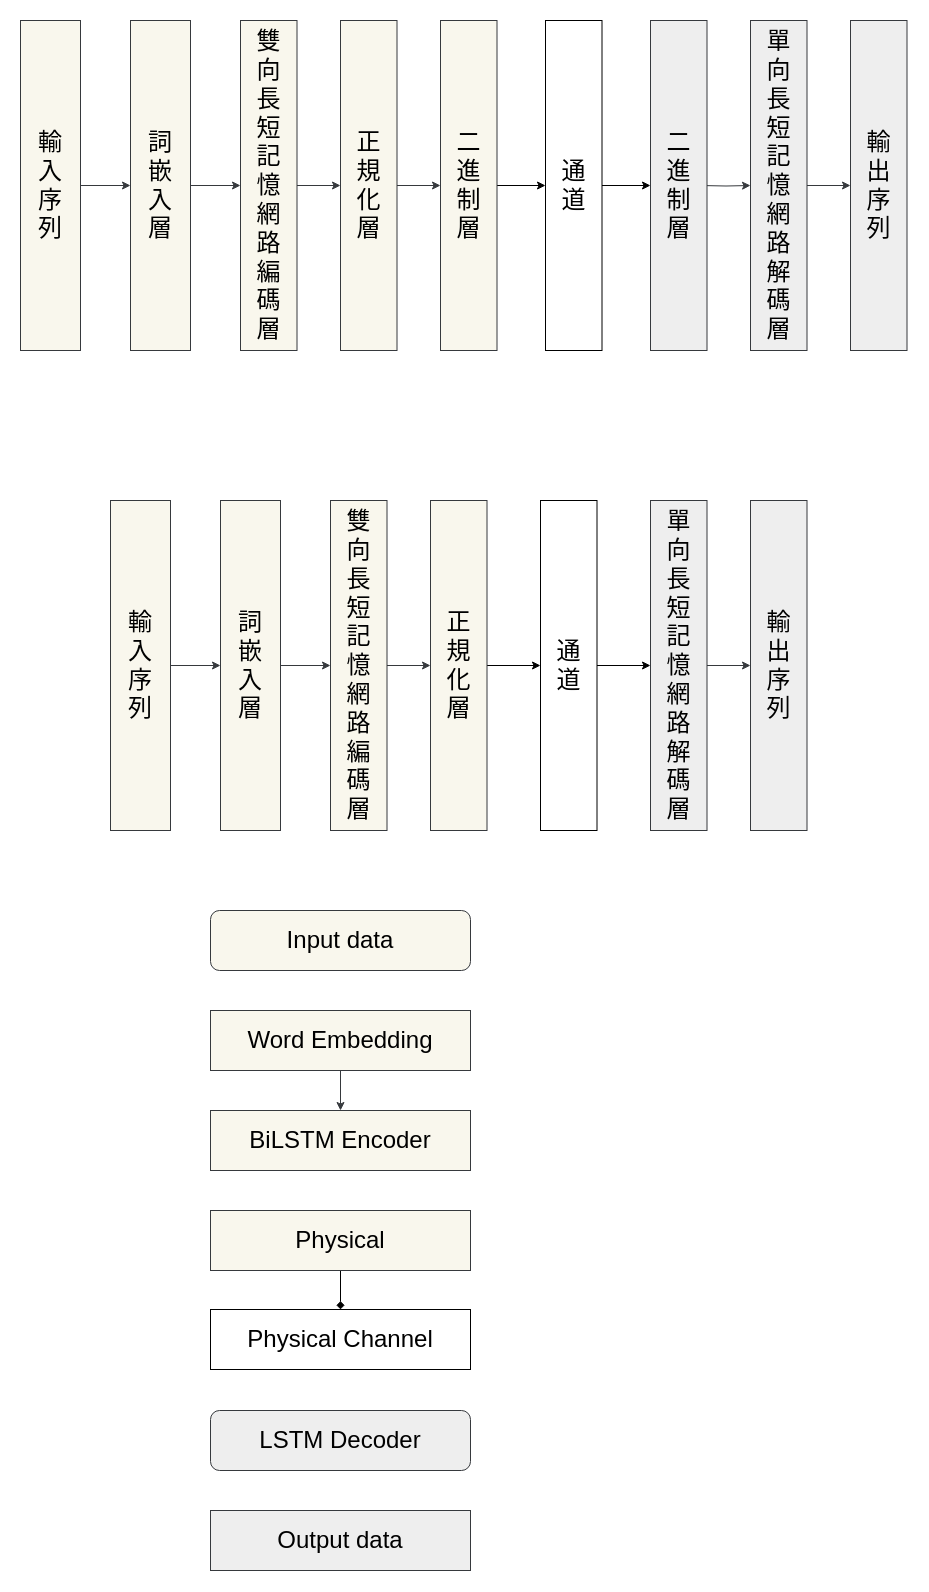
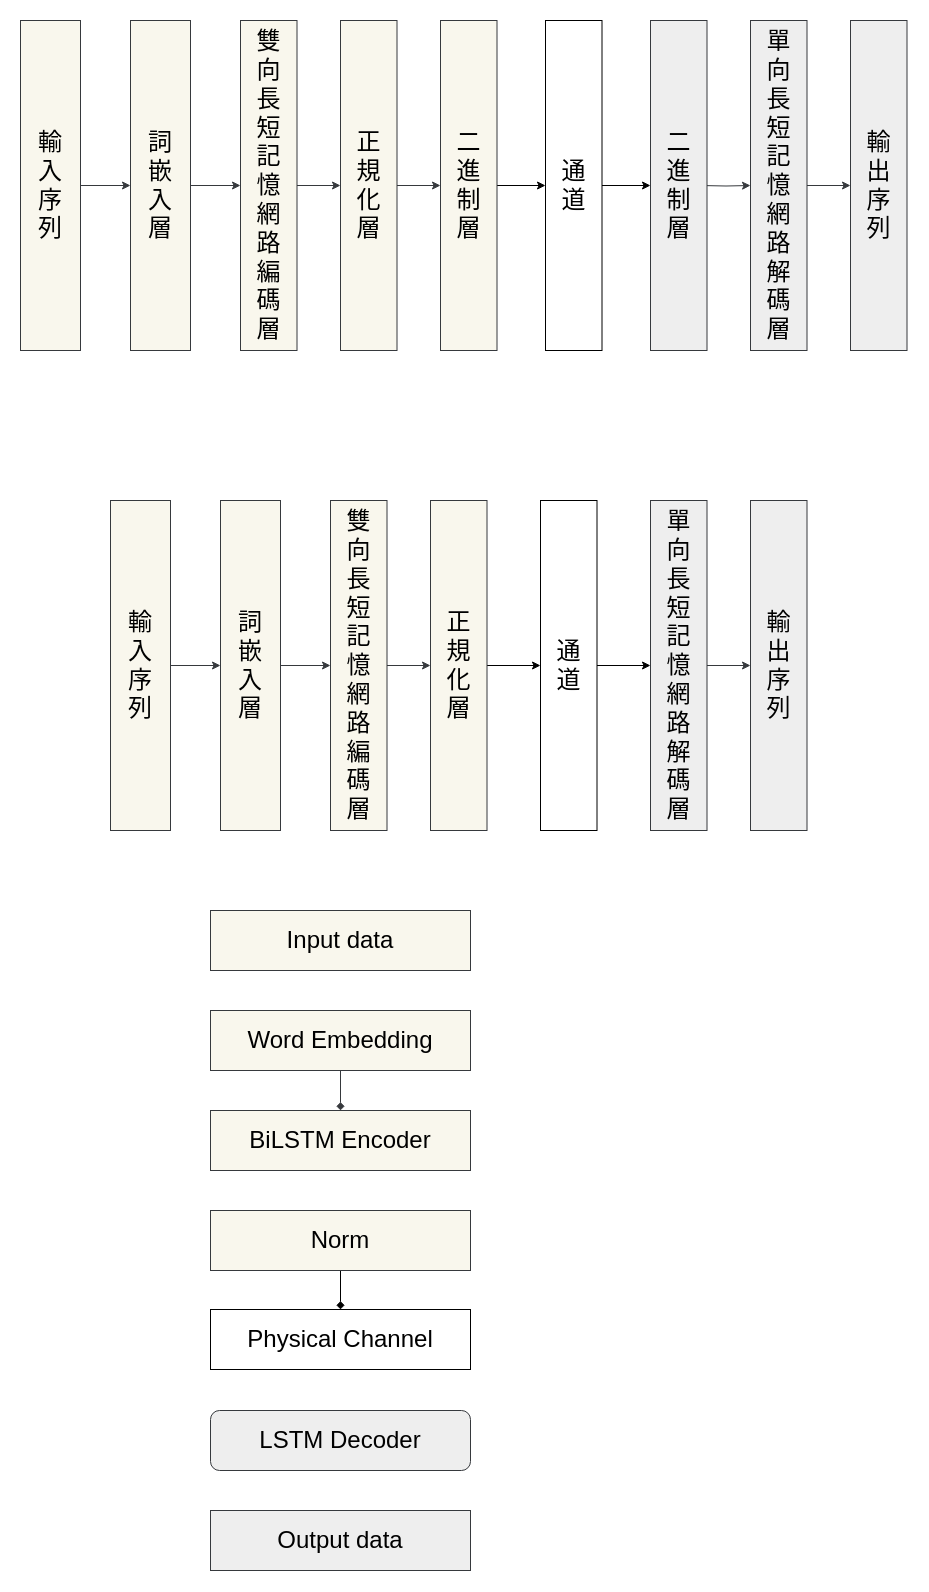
  <mxCell id="0" />
  <mxCell id="1" parent="0" />
  <mxCell id="2" value="" style="edgeStyle=orthogonalEdgeStyle;rounded=0;orthogonalLoop=1;jettySize=auto;html=1;fillColor=#f9f7ed;strokeColor=#36393d;" edge="1" parent="1" source="3" target="5"><mxGeometry relative="1" as="geometry" /></mxCell>
  <mxCell id="3" value="&lt;font style=&quot;font-size: 24px;&quot;&gt;輸&lt;br&gt;入&lt;br&gt;序&lt;br&gt;列&lt;/font&gt;" style="rounded=0;whiteSpace=wrap;html=1;fillColor=#f9f7ed;strokeColor=#36393d;" vertex="1" parent="1"><mxGeometry x="110" y="500" width="60" height="330" as="geometry" /></mxCell>
  <mxCell id="4" value="" style="edgeStyle=orthogonalEdgeStyle;rounded=0;orthogonalLoop=1;jettySize=auto;html=1;fillColor=#f9f7ed;strokeColor=#36393d;" edge="1" parent="1" source="5" target="7"><mxGeometry relative="1" as="geometry" /></mxCell>
  <mxCell id="5" value="&lt;span style=&quot;font-size: 24px;&quot;&gt;詞&lt;br&gt;嵌&lt;br&gt;入&lt;br&gt;層&lt;/span&gt;" style="rounded=0;whiteSpace=wrap;html=1;fillColor=#f9f7ed;strokeColor=#36393d;" vertex="1" parent="1"><mxGeometry x="220" y="500" width="60" height="330" as="geometry" /></mxCell>
  <mxCell id="6" value="" style="edgeStyle=orthogonalEdgeStyle;rounded=0;orthogonalLoop=1;jettySize=auto;html=1;fillColor=#f9f7ed;strokeColor=#36393d;" edge="1" parent="1" source="7" target="9"><mxGeometry relative="1" as="geometry" /></mxCell>
  <mxCell id="7" value="&lt;font style=&quot;font-size: 24px;&quot;&gt;雙&lt;br&gt;向&lt;br&gt;&lt;span style=&quot;text-align: start;&quot;&gt;&lt;font style=&quot;font-size: 24px;&quot;&gt;長&lt;br&gt;短&lt;br&gt;記&lt;br&gt;憶&lt;br&gt;網&lt;br&gt;路&lt;br&gt;&lt;/font&gt;&lt;/span&gt;&lt;/font&gt;&lt;span style=&quot;font-size: 24px;&quot;&gt;編&lt;br&gt;碼&lt;br&gt;層&lt;br&gt;&lt;/span&gt;" style="rounded=0;whiteSpace=wrap;html=1;fillColor=#f9f7ed;strokeColor=#36393d;" vertex="1" parent="1"><mxGeometry x="330" y="500" width="56.5" height="330" as="geometry" /></mxCell>
  <mxCell id="8" value="" style="edgeStyle=orthogonalEdgeStyle;rounded=0;orthogonalLoop=1;jettySize=auto;html=1;" edge="1" parent="1" source="9" target="11"><mxGeometry relative="1" as="geometry" /></mxCell>
  <mxCell id="9" value="&lt;span style=&quot;font-size: 24px;&quot;&gt;正&lt;br&gt;規&lt;br&gt;化&lt;br&gt;層&lt;br&gt;&lt;/span&gt;" style="rounded=0;whiteSpace=wrap;html=1;fillColor=#f9f7ed;strokeColor=#36393d;" vertex="1" parent="1"><mxGeometry x="430" y="500" width="56.5" height="330" as="geometry" /></mxCell>
  <mxCell id="10" value="" style="edgeStyle=orthogonalEdgeStyle;rounded=0;orthogonalLoop=1;jettySize=auto;html=1;" edge="1" parent="1" source="11" target="13"><mxGeometry relative="1" as="geometry" /></mxCell>
  <mxCell id="11" value="&lt;span style=&quot;font-size: 24px;&quot;&gt;通&lt;br&gt;道&lt;br&gt;&lt;/span&gt;" style="rounded=0;whiteSpace=wrap;html=1;" vertex="1" parent="1"><mxGeometry x="540" y="500" width="56.5" height="330" as="geometry" /></mxCell>
  <mxCell id="12" value="" style="edgeStyle=orthogonalEdgeStyle;rounded=0;orthogonalLoop=1;jettySize=auto;html=1;fillColor=#eeeeee;strokeColor=#36393d;" edge="1" parent="1" source="13" target="14"><mxGeometry relative="1" as="geometry" /></mxCell>
  <mxCell id="13" value="&lt;font style=&quot;border-color: var(--border-color); font-size: 24px;&quot;&gt;單&lt;br style=&quot;border-color: var(--border-color);&quot;&gt;向&lt;br style=&quot;border-color: var(--border-color);&quot;&gt;&lt;font style=&quot;border-color: var(--border-color);&quot;&gt;長&lt;br style=&quot;border-color: var(--border-color);&quot;&gt;短&lt;br style=&quot;border-color: var(--border-color);&quot;&gt;記&lt;br style=&quot;border-color: var(--border-color);&quot;&gt;憶&lt;br style=&quot;border-color: var(--border-color);&quot;&gt;網&lt;br style=&quot;border-color: var(--border-color);&quot;&gt;路&lt;br style=&quot;border-color: var(--border-color);&quot;&gt;&lt;/font&gt;&lt;/font&gt;&lt;span style=&quot;border-color: var(--border-color); font-size: 24px;&quot;&gt;解&lt;br style=&quot;border-color: var(--border-color);&quot;&gt;碼&lt;br style=&quot;border-color: var(--border-color);&quot;&gt;層&lt;/span&gt;&lt;span style=&quot;font-size: 24px;&quot;&gt;&lt;br&gt;&lt;/span&gt;" style="rounded=0;whiteSpace=wrap;html=1;fillColor=#eeeeee;strokeColor=#36393d;" vertex="1" parent="1"><mxGeometry x="650" y="500" width="56.5" height="330" as="geometry" /></mxCell>
  <mxCell id="14" value="&lt;span style=&quot;font-size: 24px;&quot;&gt;輸&lt;br&gt;出&lt;br&gt;序&lt;br&gt;列&lt;br&gt;&lt;/span&gt;" style="rounded=0;whiteSpace=wrap;html=1;fillColor=#eeeeee;strokeColor=#36393d;" vertex="1" parent="1"><mxGeometry x="750" y="500" width="56.5" height="330" as="geometry" /></mxCell>
- <mxCell id="15" value="&lt;font style=&quot;font-size: 24px;&quot;&gt;Input data&lt;/font&gt;" style="whiteSpace=wrap;html=1;fillColor=#f9f7ed;strokeColor=#36393d;rounded=1;" vertex="1" parent="1"><mxGeometry x="210" y="910" width="260" height="60" as="geometry" /></mxCell>
- <mxCell id="16" value="" style="edgeStyle=orthogonalEdgeStyle;rounded=0;orthogonalLoop=1;jettySize=auto;html=1;fillColor=#f9f7ed;strokeColor=#36393d;" edge="1" parent="1" source="17" target="18"><mxGeometry relative="1" as="geometry" /></mxCell>
+ <mxCell id="15" value="&lt;font style=&quot;font-size: 24px;&quot;&gt;Input data&lt;/font&gt;" style="rounded=0;whiteSpace=wrap;html=1;fillColor=#f9f7ed;strokeColor=#36393d;" vertex="1" parent="1"><mxGeometry x="210" y="910" width="260" height="60" as="geometry" /></mxCell>
+ <mxCell id="16" value="" style="edgeStyle=orthogonalEdgeStyle;rounded=0;orthogonalLoop=1;jettySize=auto;html=1;fillColor=#f9f7ed;strokeColor=#36393d;endArrow=diamond;" edge="1" parent="1" source="17" target="18"><mxGeometry relative="1" as="geometry" /></mxCell>
  <mxCell id="17" value="&lt;font style=&quot;font-size: 24px;&quot;&gt;Word Embedding&lt;/font&gt;" style="rounded=0;whiteSpace=wrap;html=1;fillColor=#f9f7ed;strokeColor=#36393d;" vertex="1" parent="1"><mxGeometry x="210" y="1010" width="260" height="60" as="geometry" /></mxCell>
  <mxCell id="18" value="&lt;font style=&quot;font-size: 24px;&quot;&gt;BiLSTM Encoder&lt;/font&gt;" style="rounded=0;whiteSpace=wrap;html=1;fillColor=#f9f7ed;strokeColor=#36393d;" vertex="1" parent="1"><mxGeometry x="210" y="1110" width="260" height="60" as="geometry" /></mxCell>
  <mxCell id="19" value="" style="edgeStyle=orthogonalEdgeStyle;rounded=0;orthogonalLoop=1;jettySize=auto;html=1;endArrow=diamond;" edge="1" parent="1" source="20" target="21"><mxGeometry relative="1" as="geometry" /></mxCell>
- <mxCell id="20" value="&lt;font style=&quot;font-size: 24px;&quot;&gt;Physical&lt;/font&gt;" style="rounded=0;whiteSpace=wrap;html=1;fillColor=#f9f7ed;strokeColor=#36393d;" vertex="1" parent="1"><mxGeometry x="210" y="1210" width="260" height="60" as="geometry" /></mxCell>
+ <mxCell id="20" value="&lt;font style=&quot;font-size: 24px;&quot;&gt;Norm&lt;/font&gt;" style="rounded=0;whiteSpace=wrap;html=1;fillColor=#f9f7ed;strokeColor=#36393d;" vertex="1" parent="1"><mxGeometry x="210" y="1210" width="260" height="60" as="geometry" /></mxCell>
  <mxCell id="21" value="&lt;font style=&quot;font-size: 24px;&quot;&gt;Physical Channel&lt;/font&gt;" style="rounded=0;whiteSpace=wrap;html=1;" vertex="1" parent="1"><mxGeometry x="210" y="1309" width="260" height="60" as="geometry" /></mxCell>
  <mxCell id="22" value="&lt;font style=&quot;font-size: 24px;&quot;&gt;LSTM Decoder&lt;/font&gt;" style="whiteSpace=wrap;html=1;fillColor=#eeeeee;strokeColor=#36393d;rounded=1;" vertex="1" parent="1"><mxGeometry x="210" y="1410" width="260" height="60" as="geometry" /></mxCell>
  <mxCell id="23" value="&lt;font style=&quot;font-size: 24px;&quot;&gt;Output data&lt;/font&gt;" style="rounded=0;whiteSpace=wrap;html=1;fillColor=#eeeeee;strokeColor=#36393d;" vertex="1" parent="1"><mxGeometry x="210" y="1510" width="260" height="60" as="geometry" /></mxCell>
  <mxCell id="24" value="" style="edgeStyle=orthogonalEdgeStyle;rounded=0;orthogonalLoop=1;jettySize=auto;html=1;fillColor=#f9f7ed;strokeColor=#36393d;" edge="1" parent="1" source="25" target="27"><mxGeometry relative="1" as="geometry" /></mxCell>
  <mxCell id="25" value="&lt;font style=&quot;font-size: 24px;&quot;&gt;輸&lt;br&gt;入&lt;br&gt;序&lt;br&gt;列&lt;/font&gt;" style="rounded=0;whiteSpace=wrap;html=1;fillColor=#f9f7ed;strokeColor=#36393d;" vertex="1" parent="1"><mxGeometry x="20" y="20" width="60" height="330" as="geometry" /></mxCell>
  <mxCell id="26" value="" style="edgeStyle=orthogonalEdgeStyle;rounded=0;orthogonalLoop=1;jettySize=auto;html=1;fillColor=#f9f7ed;strokeColor=#36393d;" edge="1" parent="1" source="27" target="29"><mxGeometry relative="1" as="geometry" /></mxCell>
  <mxCell id="27" value="&lt;span style=&quot;font-size: 24px;&quot;&gt;詞&lt;br&gt;嵌&lt;br&gt;入&lt;br&gt;層&lt;/span&gt;" style="rounded=0;whiteSpace=wrap;html=1;fillColor=#f9f7ed;strokeColor=#36393d;" vertex="1" parent="1"><mxGeometry x="130" y="20" width="60" height="330" as="geometry" /></mxCell>
  <mxCell id="28" value="" style="edgeStyle=orthogonalEdgeStyle;rounded=0;orthogonalLoop=1;jettySize=auto;html=1;fillColor=#f9f7ed;strokeColor=#36393d;" edge="1" parent="1" source="29" target="31"><mxGeometry relative="1" as="geometry" /></mxCell>
  <mxCell id="29" value="&lt;font style=&quot;font-size: 24px;&quot;&gt;雙&lt;br&gt;向&lt;br&gt;&lt;span style=&quot;text-align: start;&quot;&gt;&lt;font style=&quot;font-size: 24px;&quot;&gt;長&lt;br&gt;短&lt;br&gt;記&lt;br&gt;憶&lt;br&gt;網&lt;br&gt;路&lt;br&gt;&lt;/font&gt;&lt;/span&gt;&lt;/font&gt;&lt;span style=&quot;font-size: 24px;&quot;&gt;編&lt;br&gt;碼&lt;br&gt;層&lt;br&gt;&lt;/span&gt;" style="rounded=0;whiteSpace=wrap;html=1;fillColor=#f9f7ed;strokeColor=#36393d;" vertex="1" parent="1"><mxGeometry x="240" y="20" width="56.5" height="330" as="geometry" /></mxCell>
  <mxCell id="30" value="" style="edgeStyle=orthogonalEdgeStyle;rounded=0;orthogonalLoop=1;jettySize=auto;html=1;fillColor=#f9f7ed;strokeColor=#36393d;" edge="1" parent="1" source="31" target="38"><mxGeometry relative="1" as="geometry" /></mxCell>
  <mxCell id="31" value="&lt;span style=&quot;font-size: 24px;&quot;&gt;正&lt;br&gt;規&lt;br&gt;化&lt;br&gt;層&lt;br&gt;&lt;/span&gt;" style="rounded=0;whiteSpace=wrap;html=1;fillColor=#f9f7ed;strokeColor=#36393d;" vertex="1" parent="1"><mxGeometry x="340" y="20" width="56.5" height="330" as="geometry" /></mxCell>
  <mxCell id="32" value="" style="edgeStyle=orthogonalEdgeStyle;rounded=0;orthogonalLoop=1;jettySize=auto;html=1;" edge="1" parent="1" source="33" target="40"><mxGeometry relative="1" as="geometry" /></mxCell>
  <mxCell id="33" value="&lt;span style=&quot;font-size: 24px;&quot;&gt;通&lt;br&gt;道&lt;br&gt;&lt;/span&gt;" style="rounded=0;whiteSpace=wrap;html=1;" vertex="1" parent="1"><mxGeometry x="545" y="20" width="56.5" height="330" as="geometry" /></mxCell>
  <mxCell id="34" value="" style="edgeStyle=orthogonalEdgeStyle;rounded=0;orthogonalLoop=1;jettySize=auto;html=1;fillColor=#eeeeee;strokeColor=#36393d;" edge="1" parent="1" source="35" target="36"><mxGeometry relative="1" as="geometry" /></mxCell>
  <mxCell id="35" value="&lt;font style=&quot;border-color: var(--border-color); font-size: 24px;&quot;&gt;單&lt;br style=&quot;border-color: var(--border-color);&quot;&gt;向&lt;br style=&quot;border-color: var(--border-color);&quot;&gt;&lt;font style=&quot;border-color: var(--border-color);&quot;&gt;長&lt;br style=&quot;border-color: var(--border-color);&quot;&gt;短&lt;br style=&quot;border-color: var(--border-color);&quot;&gt;記&lt;br style=&quot;border-color: var(--border-color);&quot;&gt;憶&lt;br style=&quot;border-color: var(--border-color);&quot;&gt;網&lt;br style=&quot;border-color: var(--border-color);&quot;&gt;路&lt;br style=&quot;border-color: var(--border-color);&quot;&gt;&lt;/font&gt;&lt;/font&gt;&lt;span style=&quot;border-color: var(--border-color); font-size: 24px;&quot;&gt;解&lt;br style=&quot;border-color: var(--border-color);&quot;&gt;碼&lt;br style=&quot;border-color: var(--border-color);&quot;&gt;層&lt;/span&gt;&lt;span style=&quot;font-size: 24px;&quot;&gt;&lt;br&gt;&lt;/span&gt;" style="rounded=0;whiteSpace=wrap;html=1;fillColor=#eeeeee;strokeColor=#36393d;" vertex="1" parent="1"><mxGeometry x="750" y="20" width="56.5" height="330" as="geometry" /></mxCell>
  <mxCell id="36" value="&lt;span style=&quot;font-size: 24px;&quot;&gt;輸&lt;br&gt;出&lt;br&gt;序&lt;br&gt;列&lt;br&gt;&lt;/span&gt;" style="rounded=0;whiteSpace=wrap;html=1;fillColor=#eeeeee;strokeColor=#36393d;" vertex="1" parent="1"><mxGeometry x="850" y="20" width="56.5" height="330" as="geometry" /></mxCell>
  <mxCell id="37" value="" style="edgeStyle=orthogonalEdgeStyle;rounded=0;orthogonalLoop=1;jettySize=auto;html=1;" edge="1" parent="1" source="38" target="33"><mxGeometry relative="1" as="geometry" /></mxCell>
  <mxCell id="38" value="&lt;span style=&quot;font-size: 24px;&quot;&gt;二&lt;br&gt;進&lt;br&gt;制&lt;br&gt;層&lt;br&gt;&lt;/span&gt;" style="rounded=0;whiteSpace=wrap;html=1;fillColor=#f9f7ed;strokeColor=#36393d;" vertex="1" parent="1"><mxGeometry x="440" y="20" width="56.5" height="330" as="geometry" /></mxCell>
  <mxCell id="39" value="" style="edgeStyle=orthogonalEdgeStyle;rounded=0;orthogonalLoop=1;jettySize=auto;html=1;fillColor=#eeeeee;strokeColor=#36393d;" edge="1" parent="1" target="35"><mxGeometry relative="1" as="geometry"><mxPoint x="700" y="185" as="sourcePoint" /></mxGeometry></mxCell>
  <mxCell id="40" value="&lt;span style=&quot;font-size: 24px;&quot;&gt;二&lt;br&gt;進&lt;br&gt;制&lt;br&gt;層&lt;br&gt;&lt;/span&gt;" style="rounded=0;whiteSpace=wrap;html=1;fillColor=#eeeeee;strokeColor=#36393d;" vertex="1" parent="1"><mxGeometry x="650" y="20" width="56.5" height="330" as="geometry" /></mxCell>
